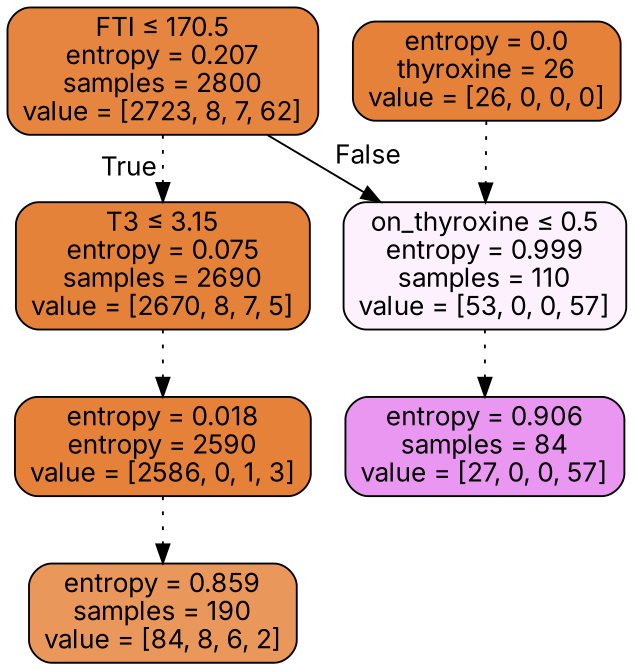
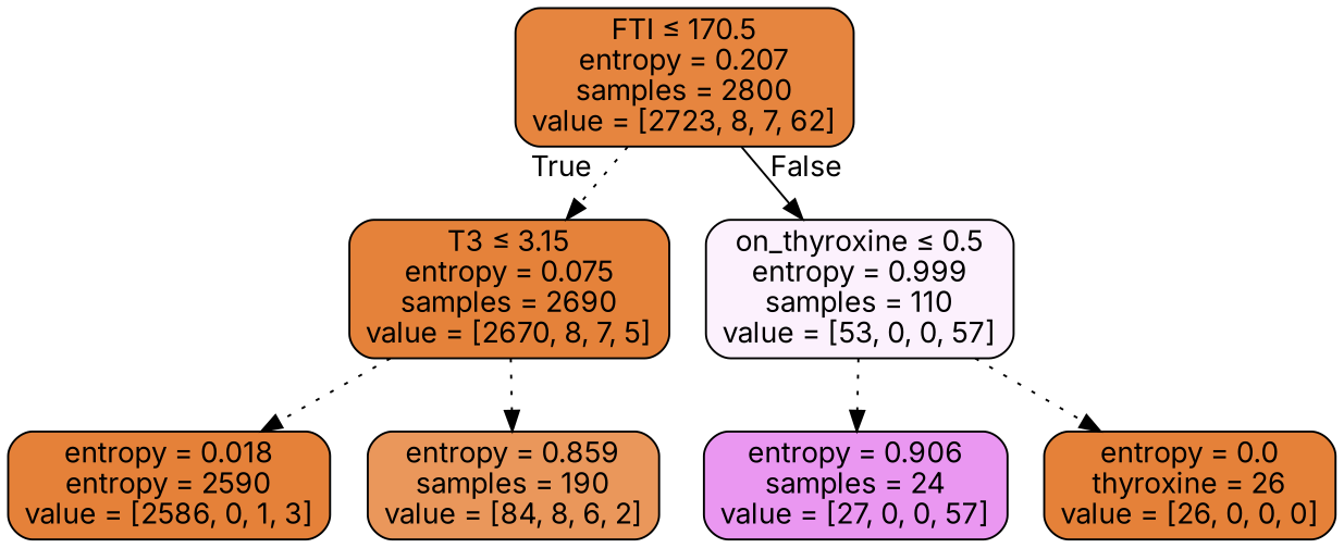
  digraph {
    fontname=Inter
    node [color=black fillcolor="#e58139" fontname=Inter shape=box style="filled, rounded"]
    edge [fontname=Inter style=dotted]
    n1 [fillcolor="#e6853f" label=<FTI &le; 170.5<br/>entropy = 0.207<br/>samples = 2800<br/>value = [2723, 8, 7, 62]>]
    n2 [fillcolor="#e5823a" label=<T3 &le; 3.15<br/>entropy = 0.075<br/>samples = 2690<br/>value = [2670, 8, 7, 5]>]
    n3 [fillcolor="#fcf1fd" label=<on_thyroxine &le; 0.5<br/>entropy = 0.999<br/>samples = 110<br/>value = [53, 0, 0, 57]>]
    n4 [label=<entropy = 0.018<br/>entropy = 2590<br/>value = [2586, 0, 1, 3]>]
    n5 [fillcolor="#ea975b" label=<entropy = 0.859<br/>samples = 190<br/>value = [84, 8, 6, 2]>]
-   n6 [fillcolor="#ea97f1" label=<entropy = 0.906<br/>samples = 84<br/>value = [27, 0, 0, 57]>]
+   n6 [fillcolor="#ea97f1" label=<entropy = 0.906<br/>samples = 24<br/>value = [27, 0, 0, 57]>]
    n7 [label=<entropy = 0.0<br/>thyroxine = 26<br/>value = [26, 0, 0, 0]>]
    n1 -> n2 [headlabel=True labelangle=45 labeldistance=2.5]
    n1 -> n3 [headlabel=False labelangle=-45 labeldistance=2.5 style=solid]
    n2 -> n4
-   n4 -> n5
+   n2 -> n5
    n3 -> n6
-   n7 -> n3
+   n3 -> n7
  }
